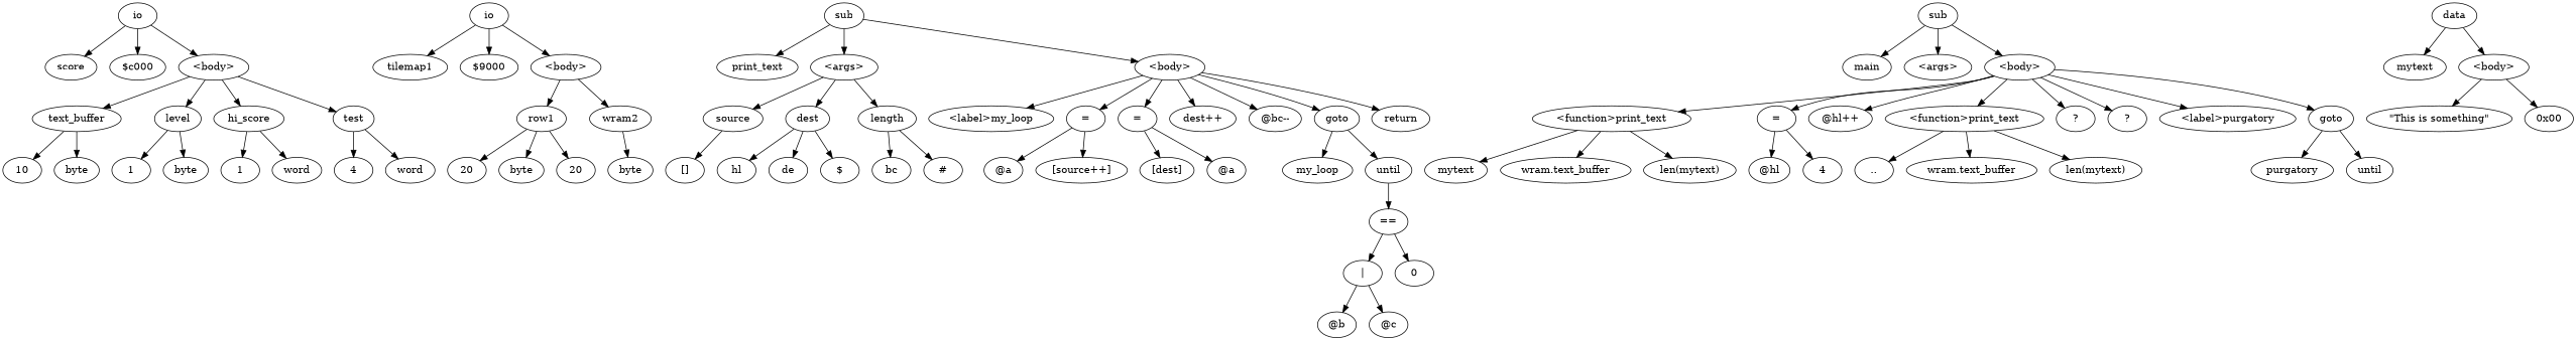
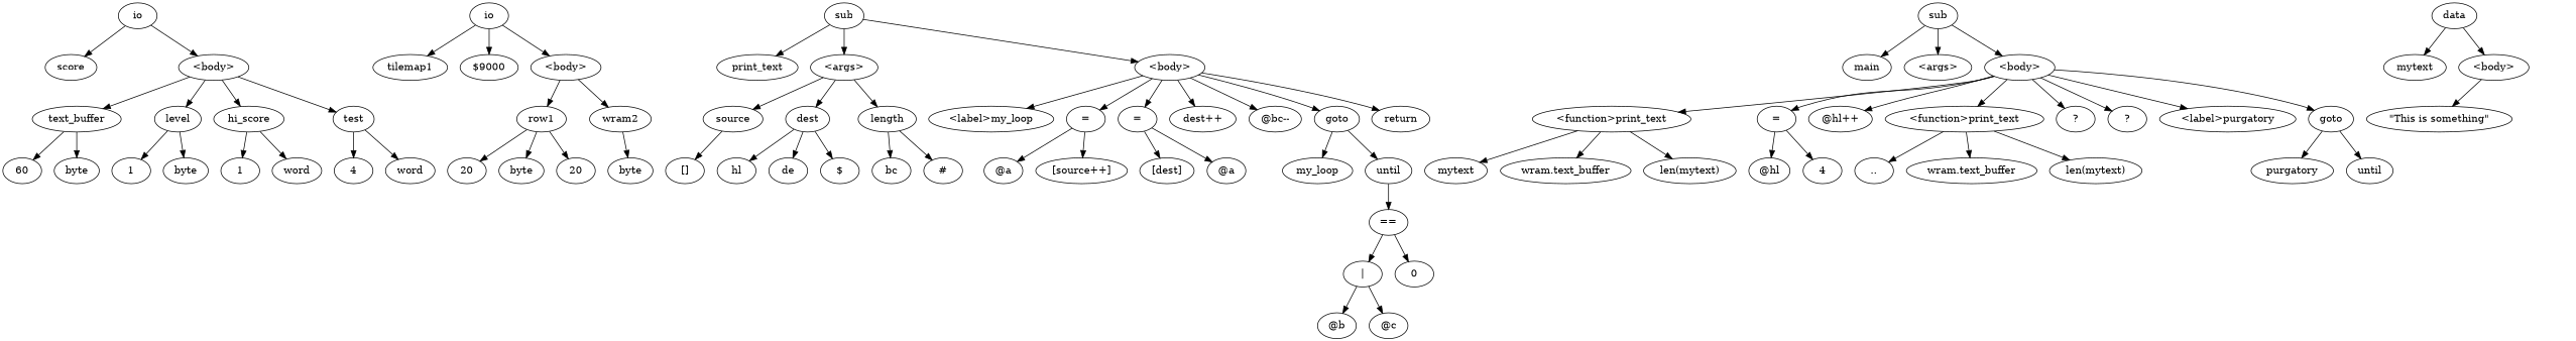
  digraph {
    n1 [label=io]
    n2 [label=score]
-   n3 [label="$c000"]
    n4 [label="<body>"]
    n5 [label=text_buffer]
    n6 [label=level]
    n7 [label=hi_score]
    n8 [label=test]
    n9 [label=io]
    n10 [label=tilemap1]
    n11 [label="$9000"]
    n12 [label="<body>"]
    n13 [label=row1]
    n14 [label=wram2]
    n15 [label=sub]
    n16 [label=print_text]
    n17 [label="<args>"]
    n18 [label="<body>"]
    n19 [label=source]
    n20 [label=dest]
    n21 [label=length]
    n22 [label="<label>my_loop"]
    n23 [label="="]
    n24 [label="="]
    n25 [label="dest++"]
    n26 [label="@bc--"]
    n27 [label=goto]
    n28 [label=return]
    n29 [label=sub]
    n30 [label=main]
    n31 [label="<args>"]
    n32 [label="<body>"]
    n33 [label="<function>print_text"]
    n34 [label="="]
    n35 [label="@hl++"]
    n36 [label="<function>print_text"]
    n37 [label="?"]
    n38 [label="?"]
    n39 [label="<label>purgatory"]
    n40 [label=goto]
    n41 [label=data]
    n42 [label=mytext]
    n43 [label="<body>"]
    n44 [label="\"This is something\""]
-   n45 [label="0x00"]
-   n46 [label=10]
+   n46 [label=60]
    n47 [label=byte]
    n48 [label=1]
    n49 [label=byte]
    n50 [label=1]
    n51 [label=word]
    n52 [label=4]
    n53 [label=word]
    n54 [label=20]
    n55 [label=byte]
    n56 [label=20]
    n57 [label=byte]
    n58 [label="[]"]
    n59 [label=hl]
    n60 [label=de]
    n61 [label="$"]
    n62 [label=bc]
    n63 [label="#"]
    n64 [label="@a"]
    n65 [label="[source++]"]
    n66 [label="[dest]"]
    n67 [label="@a"]
    n68 [label=my_loop]
    n69 [label=until]
    n70 [label="=="]
    n71 [label="|"]
    n72 [label=0]
    n73 [label="@b"]
    n74 [label="@c"]
    n75 [label=mytext]
    n76 [label="wram.text_buffer"]
    n77 [label="len(mytext)"]
    n78 [label="@hl"]
    n79 [label=4]
    n80 [label=".."]
    n81 [label="wram.text_buffer"]
    n82 [label="len(mytext)"]
    n83 [label=purgatory]
    n84 [label=until]
    n1 -> n2
-   n1 -> n3
    n1 -> n4
    n4 -> n5
    n4 -> n6
    n4 -> n7
    n4 -> n8
    n5 -> n46
    n5 -> n47
    n6 -> n48
    n6 -> n49
    n7 -> n50
    n7 -> n51
    n8 -> n52
    n8 -> n53
    n9 -> n10
    n9 -> n11
    n9 -> n12
    n12 -> n13
    n12 -> n14
    n13 -> n54
    n13 -> n55
    n13 -> n56
    n14 -> n57
    n15 -> n16
    n15 -> n17
    n15 -> n18
    n17 -> n19
    n17 -> n20
    n17 -> n21
    n18 -> n22
    n18 -> n23
    n18 -> n24
    n18 -> n25
    n18 -> n26
    n18 -> n27
    n18 -> n28
    n19 -> n58
    n20 -> n59
    n20 -> n60
    n20 -> n61
    n21 -> n62
    n21 -> n63
    n23 -> n64
    n23 -> n65
    n24 -> n66
    n24 -> n67
    n27 -> n68
    n27 -> n69
    n29 -> n30
    n29 -> n31
    n29 -> n32
    n32 -> n33
    n32 -> n34
    n32 -> n35
    n32 -> n36
    n32 -> n37
    n32 -> n38
    n32 -> n39
    n32 -> n40
    n33 -> n75
    n33 -> n76
    n33 -> n77
    n34 -> n78
    n34 -> n79
    n36 -> n80
    n36 -> n81
    n36 -> n82
    n40 -> n83
    n40 -> n84
    n41 -> n42
    n41 -> n43
    n43 -> n44
-   n43 -> n45
    n69 -> n70
    n70 -> n71
    n70 -> n72
    n71 -> n73
    n71 -> n74
  }
